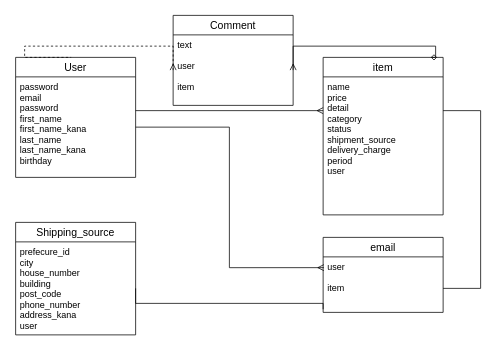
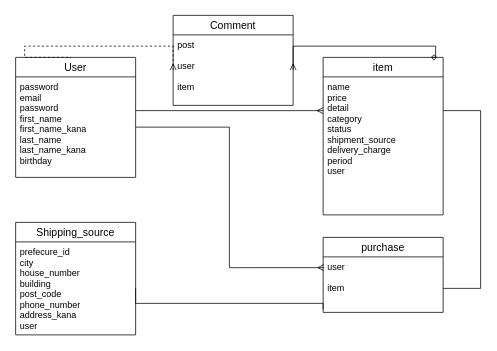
  <mxCell id="0" />
  <mxCell id="1" parent="0" />
  <mxCell id="2" value="User" style="swimlane;fontStyle=0;childLayout=stackLayout;horizontal=1;startSize=26;horizontalStack=0;resizeParent=1;resizeParentMax=0;resizeLast=0;collapsible=1;marginBottom=0;align=center;fontSize=14;" parent="1" vertex="1"><mxGeometry x="20" y="76" width="160" height="160" as="geometry" /></mxCell>
  <mxCell id="3" value="password&#10;email&#10;password&#10;first_name&#10;first_name_kana&#10;last_name&#10;last_name_kana&#10;birthday&#10;" style="text;strokeColor=none;fillColor=none;spacingLeft=4;spacingRight=4;overflow=hidden;rotatable=0;points=[[0,0.5],[1,0.5]];portConstraint=eastwest;fontSize=12;" parent="2" vertex="1"><mxGeometry y="26" width="160" height="134" as="geometry" /></mxCell>
  <mxCell id="4" value="item" style="swimlane;fontStyle=0;childLayout=stackLayout;horizontal=1;startSize=26;horizontalStack=0;resizeParent=1;resizeParentMax=0;resizeLast=0;collapsible=1;marginBottom=0;align=center;fontSize=14;" parent="1" vertex="1"><mxGeometry x="430" y="76" width="160" height="210" as="geometry" /></mxCell>
  <mxCell id="5" value="name&#10;price&#10;detail&#10;category&#10;status&#10;shipment_source&#10;delivery_charge&#10;period&#10;user" style="text;strokeColor=none;fillColor=none;spacingLeft=4;spacingRight=4;overflow=hidden;rotatable=0;points=[[0,0.5],[1,0.5]];portConstraint=eastwest;fontSize=12;" parent="4" vertex="1"><mxGeometry y="26" width="160" height="184" as="geometry" /></mxCell>
  <mxCell id="6" style="edgeStyle=orthogonalEdgeStyle;rounded=0;orthogonalLoop=1;jettySize=auto;html=1;exitX=1;exitY=0.5;exitDx=0;exitDy=0;entryX=0;entryY=0.5;entryDx=0;entryDy=0;startArrow=none;startFill=0;endArrow=ERmany;endFill=0;" parent="1" edge="1"><mxGeometry relative="1" as="geometry"><mxPoint x="180" y="147" as="sourcePoint" /><mxPoint x="430" y="147" as="targetPoint" /></mxGeometry></mxCell>
  <mxCell id="7" style="edgeStyle=orthogonalEdgeStyle;rounded=0;orthogonalLoop=1;jettySize=auto;html=1;exitX=0;exitY=0.5;exitDx=0;exitDy=0;startArrow=ERmany;startFill=0;endArrow=none;endFill=0;entryX=0.463;entryY=0;entryDx=0;entryDy=0;entryPerimeter=0;dashed=1;" parent="1" source="10" target="2" edge="1"><mxGeometry relative="1" as="geometry"><mxPoint x="220" y="377" as="sourcePoint" /><mxPoint x="0" y="256" as="targetPoint" /><Array as="points"><mxPoint x="32" y="61" /><mxPoint x="32" y="76" /></Array></mxGeometry></mxCell>
  <mxCell id="8" style="edgeStyle=orthogonalEdgeStyle;rounded=0;orthogonalLoop=1;jettySize=auto;html=1;exitX=1;exitY=0.5;exitDx=0;exitDy=0;entryX=0.95;entryY=0;entryDx=0;entryDy=0;entryPerimeter=0;startArrow=ERmany;startFill=0;endArrow=diamond;endFill=0;" parent="1" source="10" target="4" edge="1"><mxGeometry relative="1" as="geometry"><mxPoint x="380" y="377" as="sourcePoint" /><Array as="points"><mxPoint x="580" y="61" /><mxPoint x="580" y="76" /></Array></mxGeometry></mxCell>
  <mxCell id="9" value="Comment" style="swimlane;fontStyle=0;childLayout=stackLayout;horizontal=1;startSize=26;horizontalStack=0;resizeParent=1;resizeParentMax=0;resizeLast=0;collapsible=1;marginBottom=0;align=center;fontSize=14;" parent="1" vertex="1"><mxGeometry x="230" y="20" width="160" height="120" as="geometry" /></mxCell>
- <mxCell id="10" value="text&#10;&#10;user&#10;&#10;item" style="text;strokeColor=none;fillColor=none;spacingLeft=4;spacingRight=4;overflow=hidden;rotatable=0;points=[[0,0.5],[1,0.5]];portConstraint=eastwest;fontSize=12;" parent="9" vertex="1"><mxGeometry y="26" width="160" height="94" as="geometry" /></mxCell>
+ <mxCell id="10" value="post&#10;&#10;user&#10;&#10;item" style="text;strokeColor=none;fillColor=none;spacingLeft=4;spacingRight=4;overflow=hidden;rotatable=0;points=[[0,0.5],[1,0.5]];portConstraint=eastwest;fontSize=12;" parent="9" vertex="1"><mxGeometry y="26" width="160" height="94" as="geometry" /></mxCell>
  <mxCell id="11" value="Shipping_source" style="swimlane;fontStyle=0;childLayout=stackLayout;horizontal=1;startSize=26;horizontalStack=0;resizeParent=1;resizeParentMax=0;resizeLast=0;collapsible=1;marginBottom=0;align=center;fontSize=14;" parent="1" vertex="1"><mxGeometry x="20" y="296" width="160" height="150" as="geometry" /></mxCell>
  <mxCell id="12" value="prefecure_id&#10;city&#10;house_number&#10;building&#10;post_code&#10;phone_number&#10;address_kana&#10;user&#10;" style="text;strokeColor=none;fillColor=none;spacingLeft=4;spacingRight=4;overflow=hidden;rotatable=0;points=[[0,0.5],[1,0.5]];portConstraint=eastwest;fontSize=12;" parent="11" vertex="1"><mxGeometry y="26" width="160" height="124" as="geometry" /></mxCell>
  <mxCell id="13" style="edgeStyle=orthogonalEdgeStyle;rounded=0;orthogonalLoop=1;jettySize=auto;html=1;exitX=1;exitY=0.5;exitDx=0;exitDy=0;endArrow=none;endFill=0;" parent="1" target="17" edge="1"><mxGeometry relative="1" as="geometry"><Array as="points"><mxPoint x="640" y="147" /><mxPoint x="640" y="384" /></Array><mxPoint x="590" y="147" as="sourcePoint" /></mxGeometry></mxCell>
  <mxCell id="14" style="edgeStyle=orthogonalEdgeStyle;rounded=0;orthogonalLoop=1;jettySize=auto;html=1;exitX=1;exitY=0.5;exitDx=0;exitDy=0;entryX=0.006;entryY=0.194;entryDx=0;entryDy=0;entryPerimeter=0;endArrow=ERmany;endFill=0;" parent="1" source="3" target="17" edge="1"><mxGeometry relative="1" as="geometry" /></mxCell>
  <mxCell id="15" style="edgeStyle=orthogonalEdgeStyle;rounded=0;orthogonalLoop=1;jettySize=auto;html=1;exitX=1;exitY=0.5;exitDx=0;exitDy=0;entryX=0;entryY=0.944;entryDx=0;entryDy=0;entryPerimeter=0;endArrow=none;endFill=0;" parent="1" source="12" target="17" edge="1"><mxGeometry relative="1" as="geometry"><Array as="points"><mxPoint x="180" y="404" /><mxPoint x="430" y="404" /></Array></mxGeometry></mxCell>
- <mxCell id="16" value="email" style="swimlane;fontStyle=0;childLayout=stackLayout;horizontal=1;startSize=26;horizontalStack=0;resizeParent=1;resizeParentMax=0;resizeLast=0;collapsible=1;marginBottom=0;align=center;fontSize=14;" parent="1" vertex="1"><mxGeometry x="430" y="316" width="160" height="100" as="geometry" /></mxCell>
+ <mxCell id="16" value="purchase" style="swimlane;fontStyle=0;childLayout=stackLayout;horizontal=1;startSize=26;horizontalStack=0;resizeParent=1;resizeParentMax=0;resizeLast=0;collapsible=1;marginBottom=0;align=center;fontSize=14;" parent="1" vertex="1"><mxGeometry x="430" y="316" width="160" height="100" as="geometry" /></mxCell>
  <mxCell id="17" value="user&#10;&#10;item&#10;&#10;" style="text;strokeColor=none;fillColor=none;spacingLeft=4;spacingRight=4;overflow=hidden;rotatable=0;points=[[0,0.5],[1,0.5]];portConstraint=eastwest;fontSize=12;" parent="16" vertex="1"><mxGeometry y="26" width="160" height="74" as="geometry" /></mxCell>
